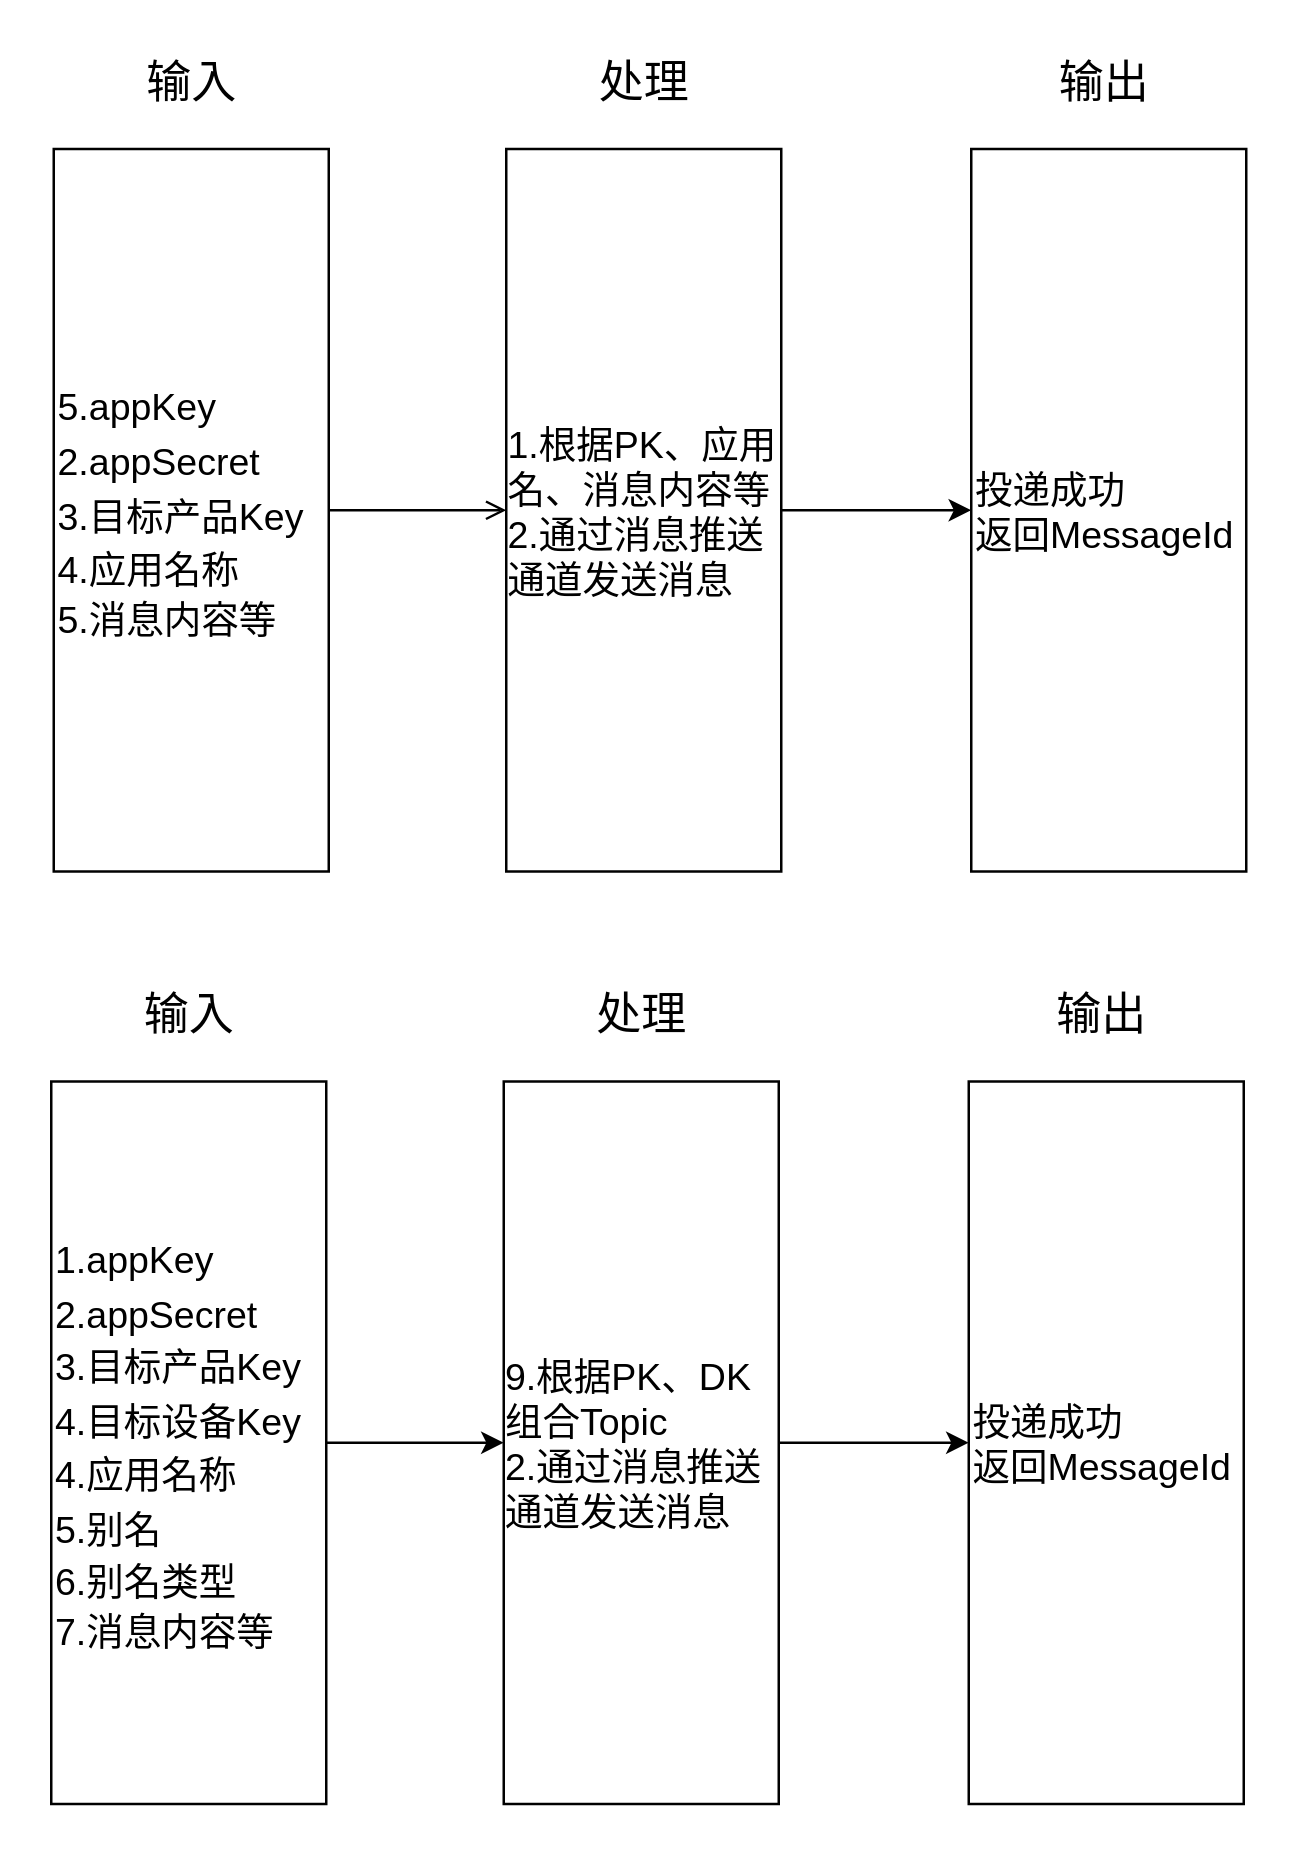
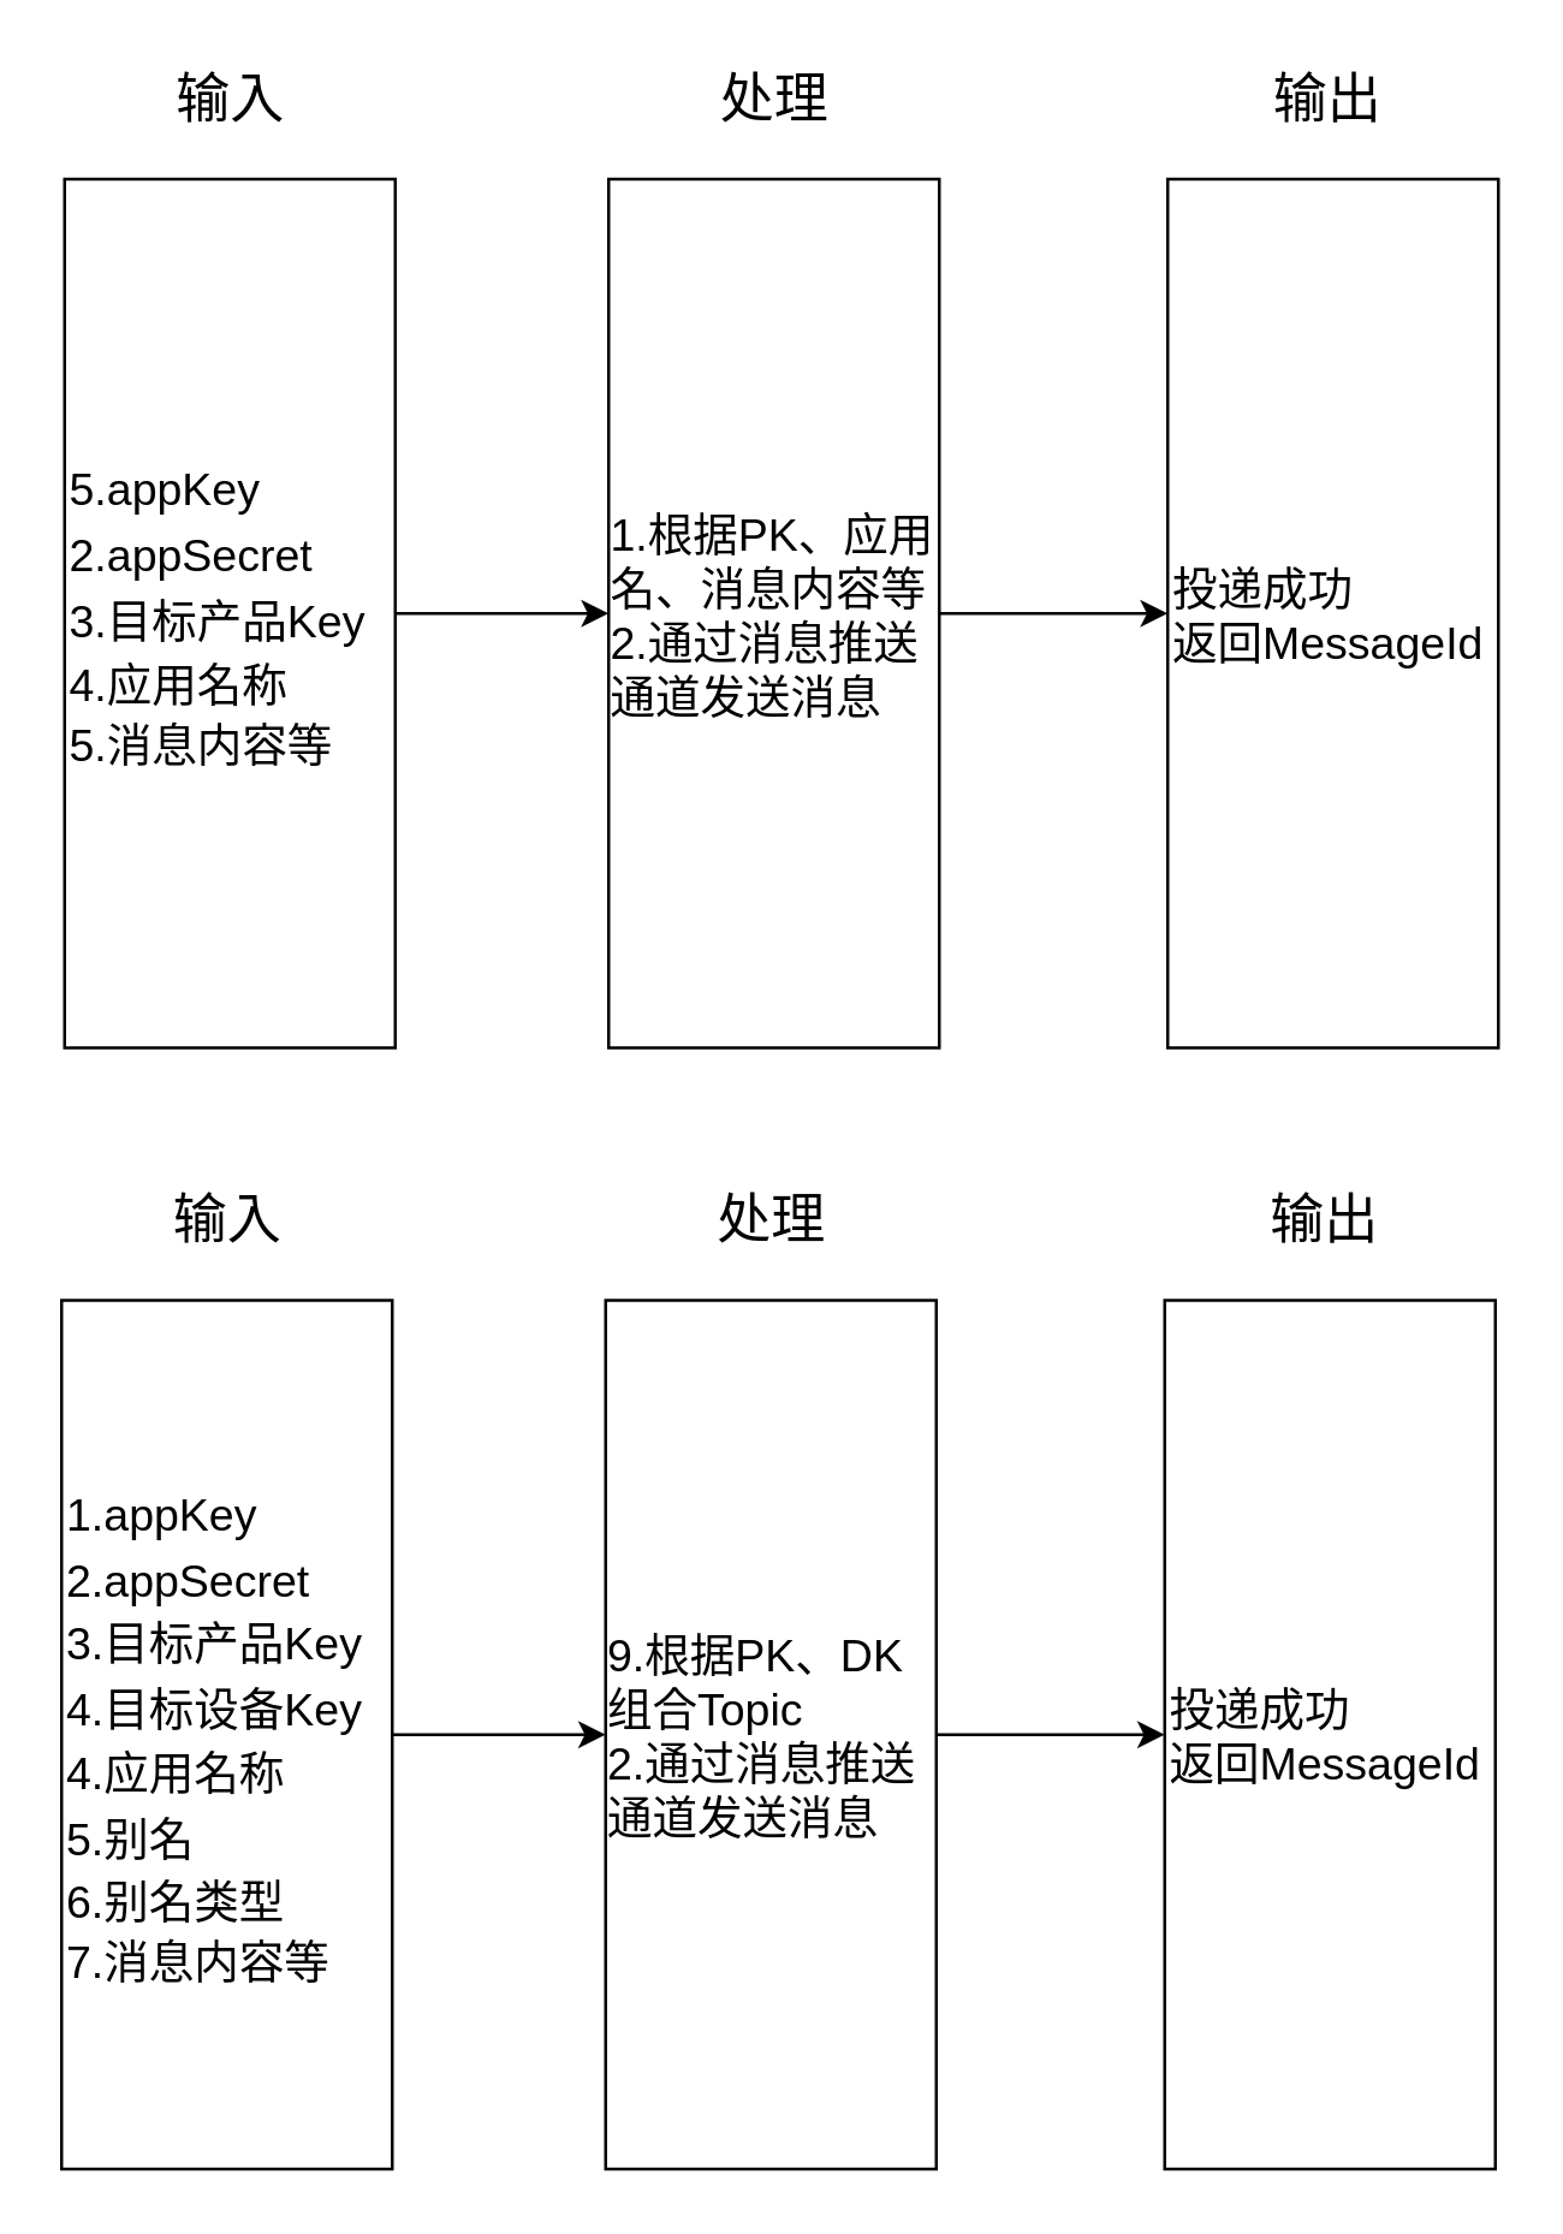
  <mxCell id="0" />
  <mxCell id="1" parent="0" />
  <mxCell id="2" value="" style="group" vertex="1" connectable="0" parent="1"><mxGeometry x="21" y="20" width="477" height="328" as="geometry" /></mxCell>
  <mxCell id="3" value="" style="group" vertex="1" connectable="0" parent="2"><mxGeometry x="367" width="110" height="328" as="geometry" /></mxCell>
  <mxCell id="4" value="投递成功&lt;br&gt;返回MessageId" style="rounded=0;whiteSpace=wrap;html=1;fontSize=15;align=left;" vertex="1" parent="3"><mxGeometry y="39" width="110" height="289" as="geometry" /></mxCell>
  <mxCell id="5" value="输出" style="text;html=1;align=center;verticalAlign=middle;resizable=0;points=[];autosize=1;fontSize=18;" vertex="1" parent="3"><mxGeometry x="30" width="46" height="26" as="geometry" /></mxCell>
  <mxCell id="6" value="" style="group" vertex="1" connectable="0" parent="2"><mxGeometry x="181" width="110" height="328" as="geometry" /></mxCell>
  <mxCell id="7" value="&lt;div style=&quot;text-align: left&quot;&gt;&lt;span&gt;1.根据PK、应用名、消息内容等&lt;/span&gt;&lt;/div&gt;&lt;font style=&quot;font-size: 15px&quot;&gt;&lt;div style=&quot;text-align: left&quot;&gt;&lt;span&gt;2.通过消息推送通道发送消息&lt;/span&gt;&lt;/div&gt;&lt;/font&gt;" style="rounded=0;whiteSpace=wrap;html=1;fontSize=15;" vertex="1" parent="6"><mxGeometry y="39" width="110" height="289" as="geometry" /></mxCell>
  <mxCell id="8" value="处理" style="text;html=1;align=center;verticalAlign=middle;resizable=0;points=[];autosize=1;fontSize=18;" vertex="1" parent="6"><mxGeometry x="32" width="46" height="26" as="geometry" /></mxCell>
  <mxCell id="9" value="" style="group" vertex="1" connectable="0" parent="2"><mxGeometry width="110" height="328" as="geometry" /></mxCell>
  <mxCell id="10" value="&lt;font style=&quot;font-size: 15px&quot;&gt;5.appKey&lt;br&gt;2.appSecret&lt;br&gt;3.目标产品Key&lt;br&gt;4.应用名称&lt;br&gt;&lt;div&gt;&lt;span&gt;5.消息内容等&lt;/span&gt;&lt;/div&gt;&lt;/font&gt;" style="rounded=0;whiteSpace=wrap;html=1;fontSize=18;align=left;" vertex="1" parent="9"><mxGeometry y="39" width="110" height="289" as="geometry" /></mxCell>
  <mxCell id="11" value="输入" style="text;html=1;align=center;verticalAlign=middle;resizable=0;points=[];autosize=1;fontSize=18;" vertex="1" parent="9"><mxGeometry x="32" width="46" height="26" as="geometry" /></mxCell>
- <mxCell id="12" value="" style="endArrow=open;html=1;fontSize=18;exitX=1;exitY=0.5;exitDx=0;exitDy=0;" edge="1" parent="2" source="10" target="7"><mxGeometry width="50" height="50" relative="1" as="geometry"><mxPoint x="288" y="174" as="sourcePoint" /><mxPoint x="338" y="124" as="targetPoint" /></mxGeometry></mxCell>
+ <mxCell id="12" value="" style="endArrow=classic;html=1;fontSize=18;exitX=1;exitY=0.5;exitDx=0;exitDy=0;" edge="1" parent="2" source="10" target="7"><mxGeometry width="50" height="50" relative="1" as="geometry"><mxPoint x="288" y="174" as="sourcePoint" /><mxPoint x="338" y="124" as="targetPoint" /></mxGeometry></mxCell>
  <mxCell id="13" style="edgeStyle=orthogonalEdgeStyle;rounded=0;orthogonalLoop=1;jettySize=auto;html=1;exitX=1;exitY=0.5;exitDx=0;exitDy=0;entryX=0;entryY=0.5;entryDx=0;entryDy=0;endArrow=classic;endFill=1;fontSize=18;" edge="1" parent="2" source="7" target="4"><mxGeometry relative="1" as="geometry" /></mxCell>
  <mxCell id="14" value="" style="group" vertex="1" connectable="0" parent="1"><mxGeometry x="20" y="393" width="477" height="328" as="geometry" /></mxCell>
  <mxCell id="15" value="" style="group" vertex="1" connectable="0" parent="14"><mxGeometry x="367" width="110" height="328" as="geometry" /></mxCell>
  <mxCell id="16" value="投递成功&lt;br&gt;返回MessageId" style="rounded=0;whiteSpace=wrap;html=1;fontSize=15;align=left;" vertex="1" parent="15"><mxGeometry y="39" width="110" height="289" as="geometry" /></mxCell>
  <mxCell id="17" value="输出" style="text;html=1;align=center;verticalAlign=middle;resizable=0;points=[];autosize=1;fontSize=18;" vertex="1" parent="15"><mxGeometry x="30" width="46" height="26" as="geometry" /></mxCell>
  <mxCell id="18" value="" style="group" vertex="1" connectable="0" parent="14"><mxGeometry x="181" width="110" height="328" as="geometry" /></mxCell>
  <mxCell id="19" value="&lt;div style=&quot;text-align: left&quot;&gt;&lt;span&gt;9.根据PK、DK组合Topic&lt;/span&gt;&lt;/div&gt;&lt;font style=&quot;font-size: 15px&quot;&gt;&lt;div style=&quot;text-align: left&quot;&gt;&lt;span&gt;2.通过消息推送通道发送消息&lt;/span&gt;&lt;/div&gt;&lt;/font&gt;" style="rounded=0;whiteSpace=wrap;html=1;fontSize=15;" vertex="1" parent="18"><mxGeometry y="39" width="110" height="289" as="geometry" /></mxCell>
  <mxCell id="20" value="处理" style="text;html=1;align=center;verticalAlign=middle;resizable=0;points=[];autosize=1;fontSize=18;" vertex="1" parent="18"><mxGeometry x="32" width="46" height="26" as="geometry" /></mxCell>
  <mxCell id="21" value="" style="group" vertex="1" connectable="0" parent="14"><mxGeometry width="110" height="328" as="geometry" /></mxCell>
  <mxCell id="22" value="&lt;font style=&quot;font-size: 15px&quot;&gt;1.appKey&lt;br&gt;2.appSecret&lt;br&gt;3.目标产品Key&lt;br&gt;4.目标设备Key&lt;br&gt;4.应用名称&lt;br&gt;5.别名&lt;br&gt;6.别名类型&lt;br&gt;&lt;div&gt;&lt;span&gt;7.消息内容等&lt;/span&gt;&lt;/div&gt;&lt;/font&gt;" style="rounded=0;whiteSpace=wrap;html=1;fontSize=18;align=left;" vertex="1" parent="21"><mxGeometry y="39" width="110" height="289" as="geometry" /></mxCell>
  <mxCell id="23" value="输入" style="text;html=1;align=center;verticalAlign=middle;resizable=0;points=[];autosize=1;fontSize=18;" vertex="1" parent="21"><mxGeometry x="32" width="46" height="26" as="geometry" /></mxCell>
  <mxCell id="24" value="" style="endArrow=classic;html=1;fontSize=18;exitX=1;exitY=0.5;exitDx=0;exitDy=0;" edge="1" parent="14" source="22" target="19"><mxGeometry width="50" height="50" relative="1" as="geometry"><mxPoint x="288" y="174" as="sourcePoint" /><mxPoint x="338" y="124" as="targetPoint" /></mxGeometry></mxCell>
  <mxCell id="25" style="edgeStyle=orthogonalEdgeStyle;rounded=0;orthogonalLoop=1;jettySize=auto;html=1;exitX=1;exitY=0.5;exitDx=0;exitDy=0;entryX=0;entryY=0.5;entryDx=0;entryDy=0;endArrow=classic;endFill=1;fontSize=18;" edge="1" parent="14" source="19" target="16"><mxGeometry relative="1" as="geometry" /></mxCell>
